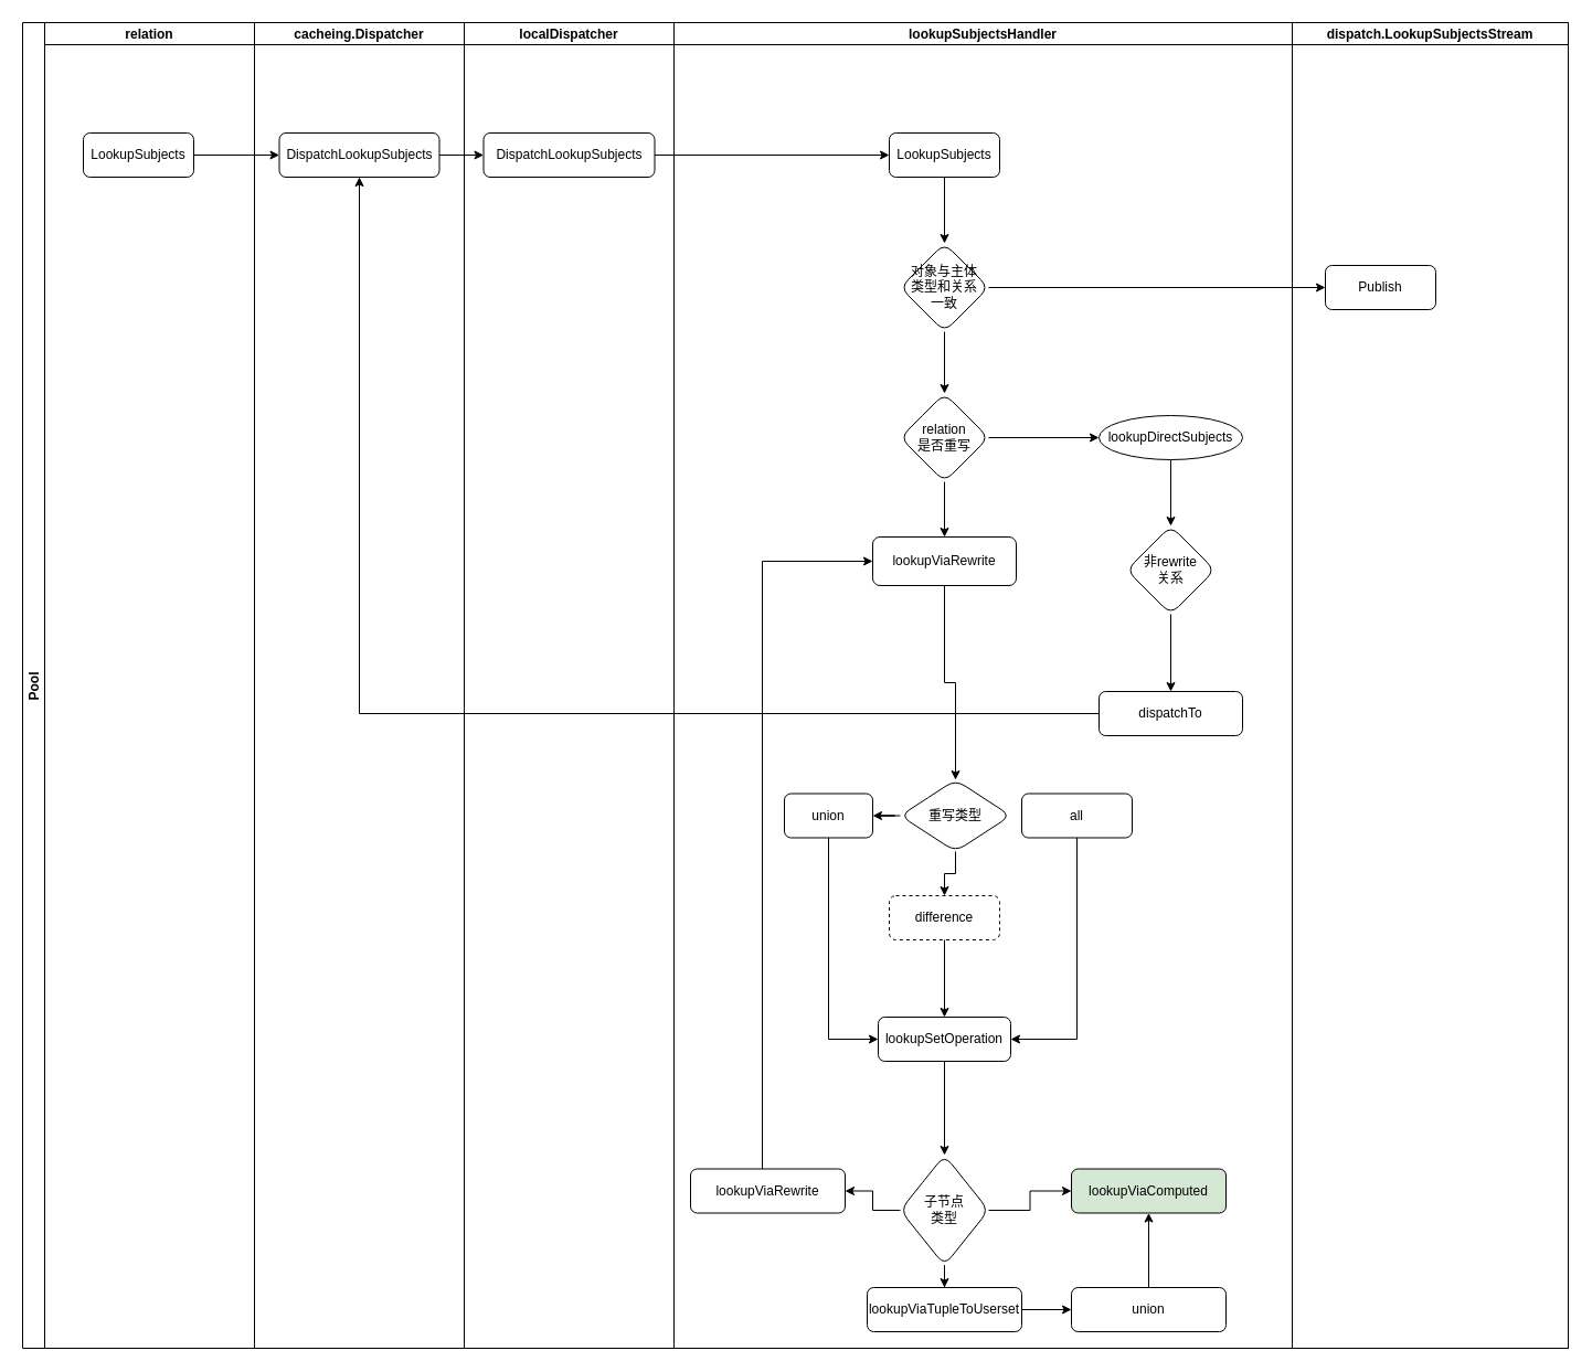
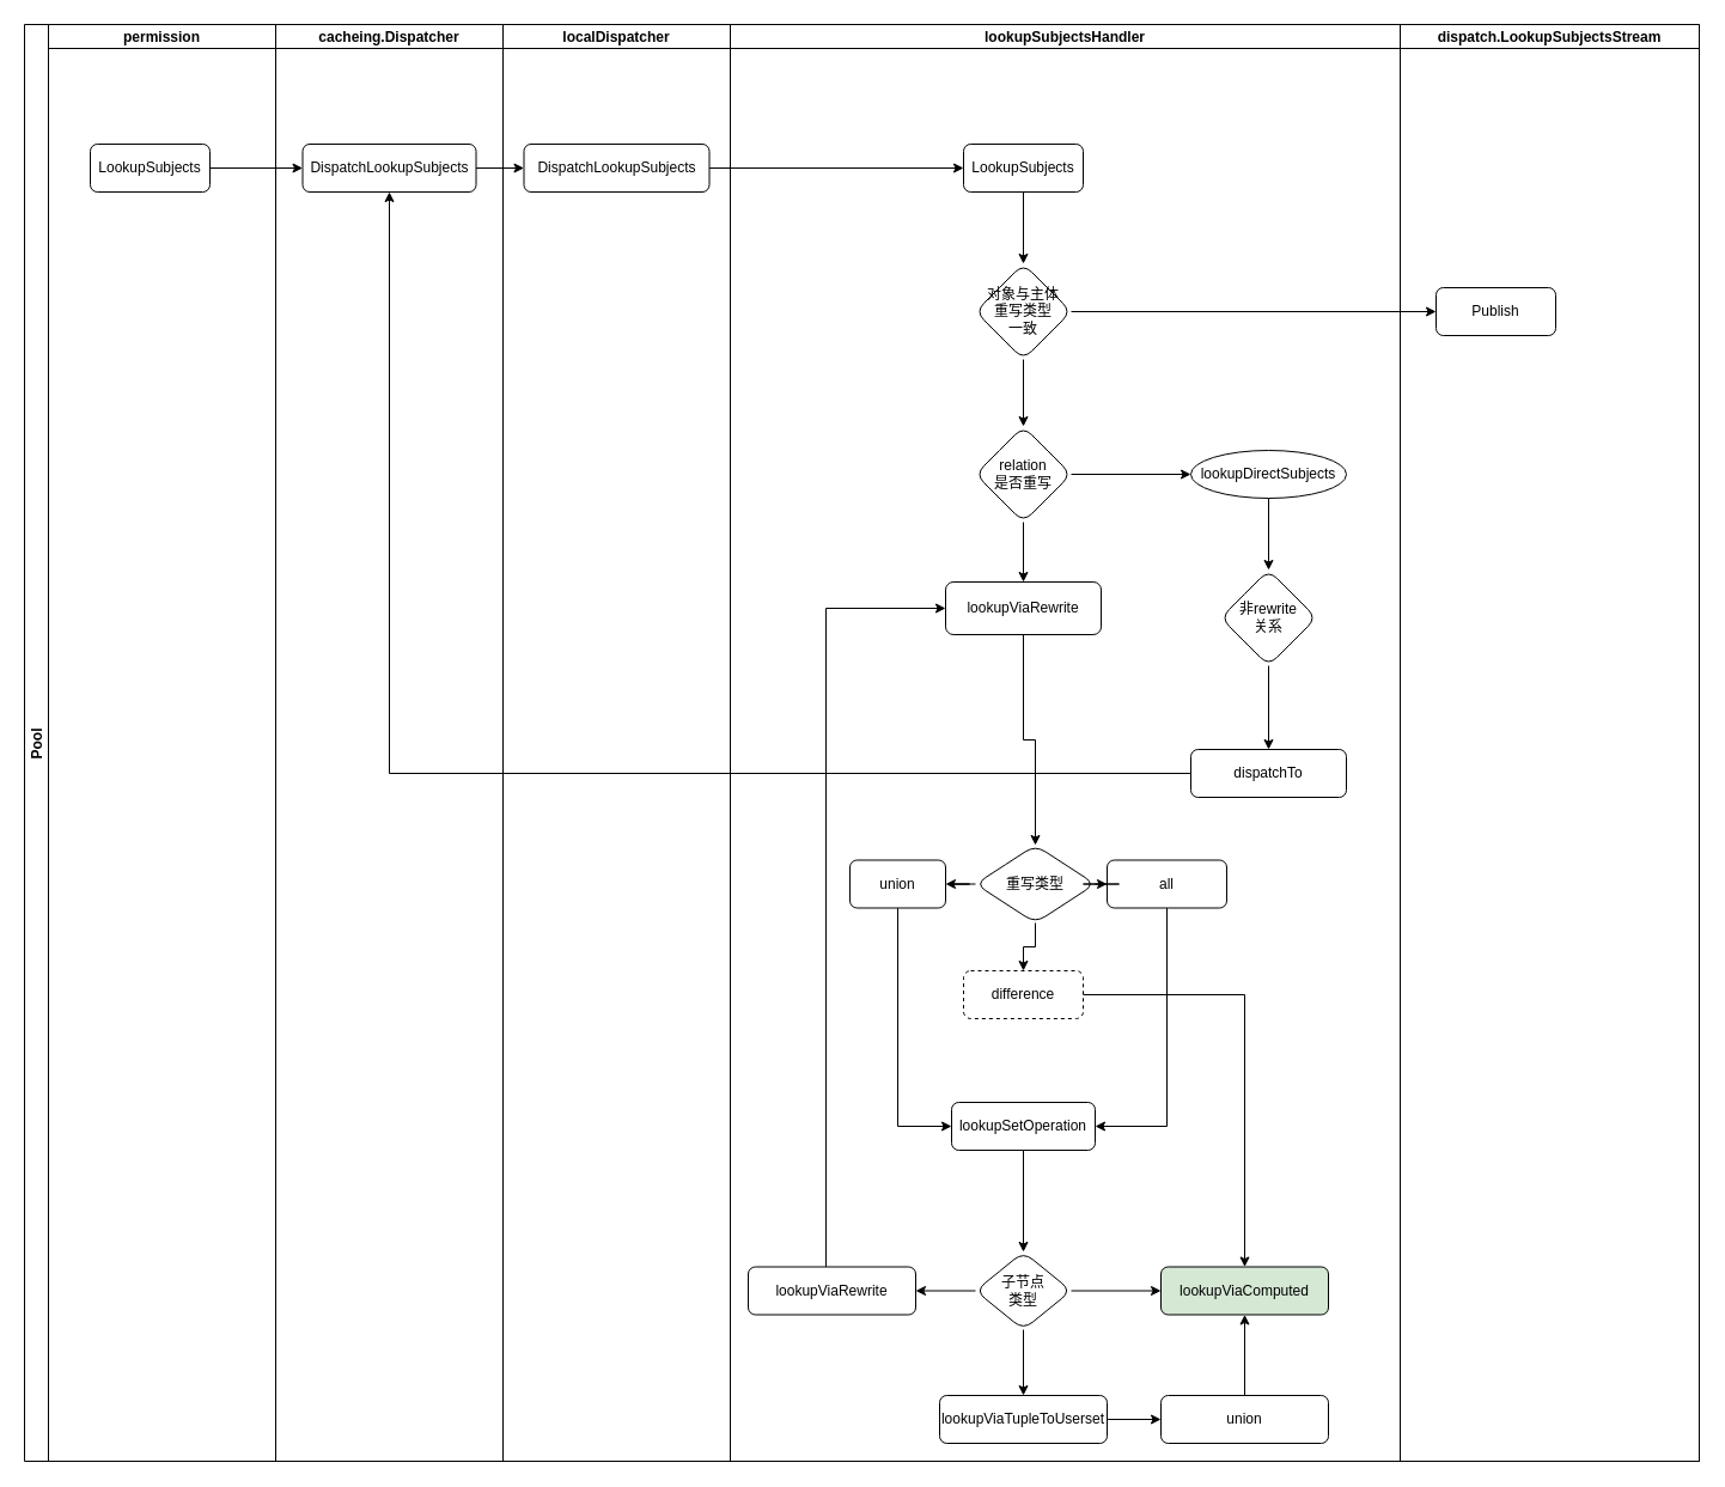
  <mxCell id="0" />
  <mxCell id="1" parent="0" />
  <mxCell id="2" value="Pool" style="swimlane;childLayout=stackLayout;resizeParent=1;resizeParentMax=0;startSize=20;horizontal=0;horizontalStack=1;" vertex="1" parent="1"><mxGeometry x="20" y="20" width="1400" height="1201" as="geometry"><mxRectangle x="1210" width="40" height="60" as="alternateBounds" /></mxGeometry></mxCell>
- <mxCell id="3" value="relation" style="swimlane;startSize=20;" vertex="1" parent="2"><mxGeometry x="20" width="190" height="1201" as="geometry" /></mxCell>
+ <mxCell id="3" value="permission" style="swimlane;startSize=20;" vertex="1" parent="2"><mxGeometry x="20" width="190" height="1201" as="geometry" /></mxCell>
  <mxCell id="4" value="LookupSubjects" style="rounded=1;whiteSpace=wrap;html=1;" vertex="1" parent="3"><mxGeometry x="35" y="100" width="100" height="40" as="geometry" /></mxCell>
  <mxCell id="5" value="cacheing.Dispatcher" style="swimlane;startSize=20;" vertex="1" parent="2"><mxGeometry x="210" width="190" height="1201" as="geometry" /></mxCell>
  <mxCell id="6" value="DispatchLookupSubjects" style="rounded=1;whiteSpace=wrap;html=1;" vertex="1" parent="5"><mxGeometry x="22.5" y="100" width="145" height="40" as="geometry" /></mxCell>
  <mxCell id="7" value="localDispatcher" style="swimlane;startSize=20;" vertex="1" parent="2"><mxGeometry x="400" width="190" height="1201" as="geometry" /></mxCell>
  <mxCell id="8" value="DispatchLookupSubjects" style="rounded=1;whiteSpace=wrap;html=1;" vertex="1" parent="7"><mxGeometry x="17.5" y="100" width="155" height="40" as="geometry" /></mxCell>
  <mxCell id="9" value="lookupSubjectsHandler" style="swimlane;startSize=20;" vertex="1" parent="2"><mxGeometry x="590" width="560" height="1201" as="geometry" /></mxCell>
  <mxCell id="10" value="" style="edgeStyle=orthogonalEdgeStyle;rounded=0;orthogonalLoop=1;jettySize=auto;html=1;" edge="1" parent="9" source="11" target="13"><mxGeometry relative="1" as="geometry" /></mxCell>
  <mxCell id="11" value="LookupSubjects" style="rounded=1;whiteSpace=wrap;html=1;" vertex="1" parent="9"><mxGeometry x="195" y="100" width="100" height="40" as="geometry" /></mxCell>
  <mxCell id="12" value="" style="edgeStyle=orthogonalEdgeStyle;rounded=0;orthogonalLoop=1;jettySize=auto;html=1;" edge="1" parent="9" source="13" target="16"><mxGeometry relative="1" as="geometry" /></mxCell>
- <mxCell id="13" value="对象与主体&lt;br&gt;类型和关系&lt;br&gt;一致" style="rhombus;whiteSpace=wrap;html=1;rounded=1;" vertex="1" parent="9"><mxGeometry x="205" y="200" width="80" height="80" as="geometry" /></mxCell>
+ <mxCell id="13" value="对象与主体&lt;br&gt;重写类型&lt;br&gt;一致" style="rhombus;whiteSpace=wrap;html=1;rounded=1;" vertex="1" parent="9"><mxGeometry x="205" y="200" width="80" height="80" as="geometry" /></mxCell>
  <mxCell id="14" style="edgeStyle=orthogonalEdgeStyle;rounded=0;orthogonalLoop=1;jettySize=auto;html=1;" edge="1" parent="9" source="16" target="18"><mxGeometry relative="1" as="geometry" /></mxCell>
  <mxCell id="15" style="edgeStyle=orthogonalEdgeStyle;rounded=0;orthogonalLoop=1;jettySize=auto;html=1;" edge="1" parent="9" source="16" target="20"><mxGeometry relative="1" as="geometry" /></mxCell>
  <mxCell id="16" value="relation&lt;br&gt;是否重写" style="rhombus;whiteSpace=wrap;html=1;rounded=1;" vertex="1" parent="9"><mxGeometry x="205" y="336" width="80" height="80" as="geometry" /></mxCell>
  <mxCell id="17" value="" style="edgeStyle=orthogonalEdgeStyle;rounded=0;orthogonalLoop=1;jettySize=auto;html=1;" edge="1" parent="9" source="18" target="22"><mxGeometry relative="1" as="geometry" /></mxCell>
  <mxCell id="18" value="lookupDirectSubjects" style="ellipse;whiteSpace=wrap;html=1;" vertex="1" parent="9"><mxGeometry x="385" y="356" width="130" height="40" as="geometry" /></mxCell>
  <mxCell id="19" style="edgeStyle=orthogonalEdgeStyle;rounded=0;orthogonalLoop=1;jettySize=auto;html=1;" edge="1" parent="9" source="20" target="24"><mxGeometry relative="1" as="geometry"><mxPoint x="245" y="676" as="targetPoint" /></mxGeometry></mxCell>
  <mxCell id="20" value="lookupViaRewrite" style="rounded=1;whiteSpace=wrap;html=1;" vertex="1" parent="9"><mxGeometry x="180" y="466" width="130" height="44" as="geometry" /></mxCell>
  <mxCell id="21" style="edgeStyle=orthogonalEdgeStyle;rounded=0;orthogonalLoop=1;jettySize=auto;html=1;" edge="1" parent="9" source="22" target="23"><mxGeometry relative="1" as="geometry" /></mxCell>
  <mxCell id="22" value="非rewrite&lt;br&gt;关系" style="rhombus;whiteSpace=wrap;html=1;rounded=1;" vertex="1" parent="9"><mxGeometry x="410" y="456" width="80" height="80" as="geometry" /></mxCell>
  <mxCell id="23" value="dispatchTo" style="rounded=1;whiteSpace=wrap;html=1;" vertex="1" parent="9"><mxGeometry x="385" y="606" width="130" height="40" as="geometry" /></mxCell>
  <mxCell id="24" value="重写类型" style="rhombus;whiteSpace=wrap;html=1;rounded=1;" vertex="1" parent="9"><mxGeometry x="205" y="686" width="100" height="65" as="geometry" /></mxCell>
  <mxCell id="25" value="union" style="rounded=1;whiteSpace=wrap;html=1;" vertex="1" parent="9"><mxGeometry x="100" y="698.5" width="80" height="40" as="geometry" /></mxCell>
  <mxCell id="26" style="edgeStyle=orthogonalEdgeStyle;rounded=0;orthogonalLoop=1;jettySize=auto;html=1;entryX=1;entryY=0.5;entryDx=0;entryDy=0;" edge="1" parent="9" source="24" target="25"><mxGeometry relative="1" as="geometry" /></mxCell>
  <mxCell id="27" value="all" style="rounded=1;whiteSpace=wrap;html=1;" vertex="1" parent="9"><mxGeometry x="315" y="698.5" width="100" height="40" as="geometry" /></mxCell>
+ <mxCell id="28" style="edgeStyle=orthogonalEdgeStyle;rounded=0;orthogonalLoop=1;jettySize=auto;html=1;entryX=0;entryY=0.5;entryDx=0;entryDy=0;" edge="1" parent="9" source="24" target="27"><mxGeometry relative="1" as="geometry" /></mxCell>
  <mxCell id="29" value="difference" style="rounded=1;whiteSpace=wrap;html=1;dashed=1;" vertex="1" parent="9"><mxGeometry x="195" y="791" width="100" height="40" as="geometry" /></mxCell>
  <mxCell id="30" style="edgeStyle=orthogonalEdgeStyle;rounded=0;orthogonalLoop=1;jettySize=auto;html=1;" edge="1" parent="9" source="24" target="29"><mxGeometry relative="1" as="geometry" /></mxCell>
  <mxCell id="31" value="lookupSetOperation" style="rounded=1;whiteSpace=wrap;html=1;" vertex="1" parent="9"><mxGeometry x="185" y="901" width="120" height="40" as="geometry" /></mxCell>
- <mxCell id="32" style="edgeStyle=orthogonalEdgeStyle;rounded=0;orthogonalLoop=1;jettySize=auto;html=1;" edge="1" parent="9" source="29" target="31"><mxGeometry relative="1" as="geometry" /></mxCell>
+ <mxCell id="32" style="edgeStyle=orthogonalEdgeStyle;rounded=0;orthogonalLoop=1;jettySize=auto;html=1;" edge="1" parent="9" source="29" target="37"><mxGeometry relative="1" as="geometry" /></mxCell>
  <mxCell id="33" style="edgeStyle=orthogonalEdgeStyle;rounded=0;orthogonalLoop=1;jettySize=auto;html=1;" edge="1" parent="9" source="25" target="31"><mxGeometry relative="1" as="geometry"><Array as="points"><mxPoint x="140" y="921" /></Array></mxGeometry></mxCell>
  <mxCell id="34" style="edgeStyle=orthogonalEdgeStyle;rounded=0;orthogonalLoop=1;jettySize=auto;html=1;" edge="1" parent="9" source="27" target="31"><mxGeometry relative="1" as="geometry"><Array as="points"><mxPoint x="365" y="921" /></Array></mxGeometry></mxCell>
  <mxCell id="35" value="" style="edgeStyle=orthogonalEdgeStyle;rounded=0;orthogonalLoop=1;jettySize=auto;html=1;" edge="1" parent="9" source="31" target="36"><mxGeometry relative="1" as="geometry"><mxPoint x="245" y="981" as="targetPoint" /></mxGeometry></mxCell>
- <mxCell id="36" value="子节点&lt;br&gt;类型" style="rhombus;whiteSpace=wrap;html=1;rounded=1;" vertex="1" parent="9"><mxGeometry x="205" y="1026" width="80" height="100" as="geometry" /></mxCell>
+ <mxCell id="36" value="子节点&lt;br&gt;类型" style="rhombus;whiteSpace=wrap;html=1;rounded=1;" vertex="1" parent="9"><mxGeometry x="205" y="1026" width="80" height="65" as="geometry" /></mxCell>
  <mxCell id="37" value="lookupViaComputed" style="rounded=1;whiteSpace=wrap;html=1;fillColor=#d5e8d4;" vertex="1" parent="9"><mxGeometry x="360" y="1038.5" width="140" height="40" as="geometry" /></mxCell>
  <mxCell id="38" style="edgeStyle=orthogonalEdgeStyle;rounded=0;orthogonalLoop=1;jettySize=auto;html=1;" edge="1" parent="9" source="36" target="37"><mxGeometry relative="1" as="geometry" /></mxCell>
  <mxCell id="39" style="edgeStyle=orthogonalEdgeStyle;rounded=0;orthogonalLoop=1;jettySize=auto;html=1;entryX=0;entryY=0.5;entryDx=0;entryDy=0;" edge="1" parent="9" source="40" target="20"><mxGeometry relative="1" as="geometry"><Array as="points"><mxPoint x="80" y="488" /></Array></mxGeometry></mxCell>
  <mxCell id="40" value="lookupViaRewrite" style="rounded=1;whiteSpace=wrap;html=1;" vertex="1" parent="9"><mxGeometry x="15" y="1038.5" width="140" height="40" as="geometry" /></mxCell>
  <mxCell id="41" style="edgeStyle=orthogonalEdgeStyle;rounded=0;orthogonalLoop=1;jettySize=auto;html=1;" edge="1" parent="9" source="36" target="40"><mxGeometry relative="1" as="geometry"><mxPoint x="160" y="1058.5" as="targetPoint" /></mxGeometry></mxCell>
  <mxCell id="42" value="lookupViaTupleToUserset" style="rounded=1;whiteSpace=wrap;html=1;" vertex="1" parent="9"><mxGeometry x="175" y="1146" width="140" height="40" as="geometry" /></mxCell>
  <mxCell id="43" style="edgeStyle=orthogonalEdgeStyle;rounded=0;orthogonalLoop=1;jettySize=auto;html=1;" edge="1" parent="9" source="36" target="42"><mxGeometry relative="1" as="geometry" /></mxCell>
  <mxCell id="44" style="edgeStyle=orthogonalEdgeStyle;rounded=0;orthogonalLoop=1;jettySize=auto;html=1;entryX=0.5;entryY=1;entryDx=0;entryDy=0;" edge="1" parent="9" source="45" target="37"><mxGeometry relative="1" as="geometry" /></mxCell>
  <mxCell id="45" value="union" style="rounded=1;whiteSpace=wrap;html=1;" vertex="1" parent="9"><mxGeometry x="360" y="1146" width="140" height="40" as="geometry" /></mxCell>
  <mxCell id="46" value="" style="edgeStyle=orthogonalEdgeStyle;rounded=0;orthogonalLoop=1;jettySize=auto;html=1;" edge="1" parent="9" source="42" target="45"><mxGeometry relative="1" as="geometry" /></mxCell>
  <mxCell id="47" style="edgeStyle=orthogonalEdgeStyle;rounded=0;orthogonalLoop=1;jettySize=auto;html=1;" edge="1" parent="2" source="23" target="6"><mxGeometry relative="1" as="geometry" /></mxCell>
  <mxCell id="48" style="edgeStyle=orthogonalEdgeStyle;rounded=0;orthogonalLoop=1;jettySize=auto;html=1;" edge="1" parent="2" source="6" target="8"><mxGeometry relative="1" as="geometry" /></mxCell>
  <mxCell id="49" style="edgeStyle=orthogonalEdgeStyle;rounded=0;orthogonalLoop=1;jettySize=auto;html=1;" edge="1" parent="2" source="4" target="6"><mxGeometry relative="1" as="geometry" /></mxCell>
  <mxCell id="50" style="edgeStyle=orthogonalEdgeStyle;rounded=0;orthogonalLoop=1;jettySize=auto;html=1;" edge="1" parent="2" source="8" target="11"><mxGeometry relative="1" as="geometry" /></mxCell>
  <mxCell id="51" value="dispatch.LookupSubjectsStream" style="swimlane;startSize=20;" vertex="1" parent="2"><mxGeometry x="1150" width="250" height="1201" as="geometry" /></mxCell>
  <mxCell id="52" value="Publish" style="rounded=1;whiteSpace=wrap;html=1;" vertex="1" parent="51"><mxGeometry x="30" y="220" width="100" height="40" as="geometry" /></mxCell>
  <mxCell id="53" style="edgeStyle=orthogonalEdgeStyle;rounded=0;orthogonalLoop=1;jettySize=auto;html=1;" edge="1" parent="2" source="13" target="52"><mxGeometry relative="1" as="geometry" /></mxCell>
